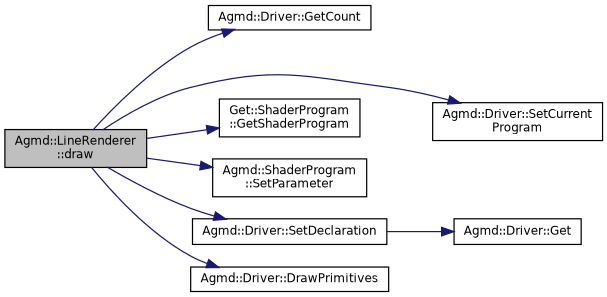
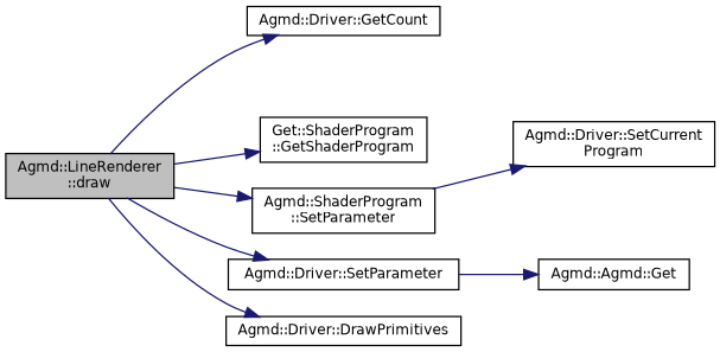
  digraph {
    rankdir=LR
    node [color=black fillcolor=white fontname=Helvetica fontsize=10 shape=record style=filled]
    edge [color=midnightblue fontname=Helvetica fontsize=10 labelfontname=Helvetica labelfontsize=10 style=solid]
    n1 [fillcolor=grey75 fontcolor=black height=0.2 label="Agmd::LineRenderer\l::draw" width=0.4]
    n2 [height=0.2 label="Agmd::Driver::GetCount" width=0.4]
    n3 [height=0.2 label="Agmd::Driver::SetCurrent\lProgram" width=0.4]
    n4 [height=0.2 label="Get::ShaderProgram\l::GetShaderProgram" width=0.4]
    n5 [height=0.2 label="Agmd::ShaderProgram\l::SetParameter" width=0.4]
-   n6 [height=0.2 label="Agmd::Driver::SetDeclaration" width=0.4]
+   n6 [height=0.2 label="Agmd::Driver::SetParameter" width=0.4]
    n7 [height=0.2 label="Agmd::Driver::DrawPrimitives" width=0.4]
-   n8 [height=0.2 label="Agmd::Driver::Get" width=0.4]
+   n8 [height=0.2 label="Agmd::Agmd::Get" width=0.4]
    n1 -> n2
-   n1 -> n3
+   n5 -> n3
    n1 -> n4
    n1 -> n5
    n1 -> n6
    n1 -> n7
    n6 -> n8
  }
